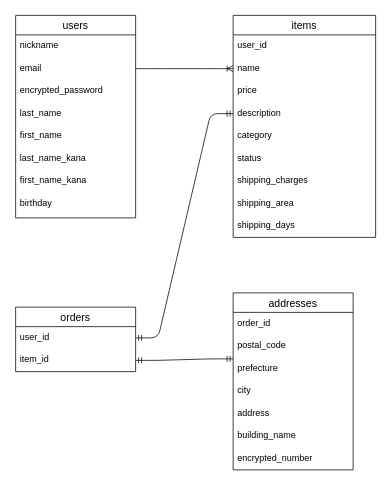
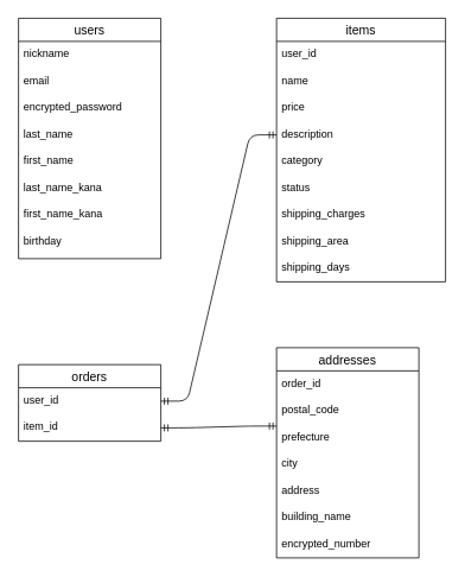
  <mxCell id="0" />
  <mxCell id="1" parent="0" />
  <mxCell id="2" value="items" style="swimlane;fontStyle=0;childLayout=stackLayout;horizontal=1;startSize=26;horizontalStack=0;resizeParent=1;resizeParentMax=0;resizeLast=0;collapsible=1;marginBottom=0;align=center;fontSize=14;direction=east;" parent="1" vertex="1"><mxGeometry x="310" y="20" width="190" height="296" as="geometry" /></mxCell>
  <mxCell id="3" value="user_id" style="text;strokeColor=none;fillColor=none;spacingLeft=4;spacingRight=4;overflow=hidden;rotatable=0;points=[[0,0.5],[1,0.5]];portConstraint=eastwest;fontSize=12;" parent="2" vertex="1"><mxGeometry y="26" width="190" height="30" as="geometry" /></mxCell>
  <mxCell id="4" value="name" style="text;strokeColor=none;fillColor=none;spacingLeft=4;spacingRight=4;overflow=hidden;rotatable=0;points=[[0,0.5],[1,0.5]];portConstraint=eastwest;fontSize=12;" parent="2" vertex="1"><mxGeometry y="56" width="190" height="30" as="geometry" /></mxCell>
  <mxCell id="5" value="price" style="text;strokeColor=none;fillColor=none;spacingLeft=4;spacingRight=4;overflow=hidden;rotatable=0;points=[[0,0.5],[1,0.5]];portConstraint=eastwest;fontSize=12;" parent="2" vertex="1"><mxGeometry y="86" width="190" height="30" as="geometry" /></mxCell>
  <mxCell id="6" value="description&#10;&#10;" style="text;strokeColor=none;fillColor=none;spacingLeft=4;spacingRight=4;overflow=hidden;rotatable=0;points=[[0,0.5],[1,0.5]];portConstraint=eastwest;fontSize=12;" parent="2" vertex="1"><mxGeometry y="116" width="190" height="30" as="geometry" /></mxCell>
  <mxCell id="7" value="category" style="text;strokeColor=none;fillColor=none;spacingLeft=4;spacingRight=4;overflow=hidden;rotatable=0;points=[[0,0.5],[1,0.5]];portConstraint=eastwest;fontSize=12;" parent="2" vertex="1"><mxGeometry y="146" width="190" height="30" as="geometry" /></mxCell>
  <mxCell id="8" value="status" style="text;strokeColor=none;fillColor=none;spacingLeft=4;spacingRight=4;overflow=hidden;rotatable=0;points=[[0,0.5],[1,0.5]];portConstraint=eastwest;fontSize=12;" parent="2" vertex="1"><mxGeometry y="176" width="190" height="30" as="geometry" /></mxCell>
  <mxCell id="9" value="shipping_charges" style="text;strokeColor=none;fillColor=none;spacingLeft=4;spacingRight=4;overflow=hidden;rotatable=0;points=[[0,0.5],[1,0.5]];portConstraint=eastwest;fontSize=12;" parent="2" vertex="1"><mxGeometry y="206" width="190" height="30" as="geometry" /></mxCell>
  <mxCell id="10" value="shipping_area" style="text;strokeColor=none;fillColor=none;spacingLeft=4;spacingRight=4;overflow=hidden;rotatable=0;points=[[0,0.5],[1,0.5]];portConstraint=eastwest;fontSize=12;" parent="2" vertex="1"><mxGeometry y="236" width="190" height="30" as="geometry" /></mxCell>
  <mxCell id="11" value="shipping_days" style="text;strokeColor=none;fillColor=none;spacingLeft=4;spacingRight=4;overflow=hidden;rotatable=0;points=[[0,0.5],[1,0.5]];portConstraint=eastwest;fontSize=12;" parent="2" vertex="1"><mxGeometry y="266" width="190" height="30" as="geometry" /></mxCell>
  <mxCell id="12" style="edgeStyle=orthogonalEdgeStyle;rounded=0;orthogonalLoop=1;jettySize=auto;html=1;exitX=1;exitY=0.5;exitDx=0;exitDy=0;" parent="2" source="4" target="4" edge="1"><mxGeometry relative="1" as="geometry" /></mxCell>
  <mxCell id="13" value="users" style="swimlane;fontStyle=0;childLayout=stackLayout;horizontal=1;startSize=26;horizontalStack=0;resizeParent=1;resizeParentMax=0;resizeLast=0;collapsible=1;marginBottom=0;align=center;fontSize=14;" parent="1" vertex="1"><mxGeometry x="20" y="20" width="160" height="270" as="geometry"><mxRectangle x="170" y="240" width="50" height="26" as="alternateBounds" /></mxGeometry></mxCell>
  <mxCell id="14" value="nickname&#10;" style="text;strokeColor=none;fillColor=none;spacingLeft=4;spacingRight=4;overflow=hidden;rotatable=0;points=[[0,0.5],[1,0.5]];portConstraint=eastwest;fontSize=12;" parent="13" vertex="1"><mxGeometry y="26" width="160" height="30" as="geometry" /></mxCell>
  <mxCell id="15" value="email" style="text;strokeColor=none;fillColor=none;spacingLeft=4;spacingRight=4;overflow=hidden;rotatable=0;points=[[0,0.5],[1,0.5]];portConstraint=eastwest;fontSize=12;" parent="13" vertex="1"><mxGeometry y="56" width="160" height="30" as="geometry" /></mxCell>
  <mxCell id="16" value="encrypted_password" style="text;strokeColor=none;fillColor=none;spacingLeft=4;spacingRight=4;overflow=hidden;rotatable=0;points=[[0,0.5],[1,0.5]];portConstraint=eastwest;fontSize=12;" parent="13" vertex="1"><mxGeometry y="86" width="160" height="30" as="geometry" /></mxCell>
  <mxCell id="17" value="last_name" style="text;strokeColor=none;fillColor=none;spacingLeft=4;spacingRight=4;overflow=hidden;rotatable=0;points=[[0,0.5],[1,0.5]];portConstraint=eastwest;fontSize=12;" parent="13" vertex="1"><mxGeometry y="116" width="160" height="30" as="geometry" /></mxCell>
  <mxCell id="18" value="first_name" style="text;strokeColor=none;fillColor=none;spacingLeft=4;spacingRight=4;overflow=hidden;rotatable=0;points=[[0,0.5],[1,0.5]];portConstraint=eastwest;fontSize=12;" parent="13" vertex="1"><mxGeometry y="146" width="160" height="30" as="geometry" /></mxCell>
  <mxCell id="19" value="last_name_kana" style="text;strokeColor=none;fillColor=none;spacingLeft=4;spacingRight=4;overflow=hidden;rotatable=0;points=[[0,0.5],[1,0.5]];portConstraint=eastwest;fontSize=12;" parent="13" vertex="1"><mxGeometry y="176" width="160" height="30" as="geometry" /></mxCell>
  <mxCell id="20" value="first_name_kana" style="text;strokeColor=none;fillColor=none;spacingLeft=4;spacingRight=4;overflow=hidden;rotatable=0;points=[[0,0.5],[1,0.5]];portConstraint=eastwest;fontSize=12;" parent="13" vertex="1"><mxGeometry y="206" width="160" height="30" as="geometry" /></mxCell>
  <mxCell id="21" value="birthday" style="text;strokeColor=none;fillColor=none;spacingLeft=4;spacingRight=4;overflow=hidden;rotatable=0;points=[[0,0.5],[1,0.5]];portConstraint=eastwest;fontSize=12;" parent="13" vertex="1"><mxGeometry y="236" width="160" height="34" as="geometry" /></mxCell>
  <mxCell id="22" value="orders" style="swimlane;fontStyle=0;childLayout=stackLayout;horizontal=1;startSize=26;horizontalStack=0;resizeParent=1;resizeParentMax=0;resizeLast=0;collapsible=1;marginBottom=0;align=center;fontSize=14;" parent="1" vertex="1"><mxGeometry x="20" y="409" width="160" height="86" as="geometry"><mxRectangle x="170" y="240" width="50" height="26" as="alternateBounds" /></mxGeometry></mxCell>
  <mxCell id="23" value="user_id" style="text;strokeColor=none;fillColor=none;spacingLeft=4;spacingRight=4;overflow=hidden;rotatable=0;points=[[0,0.5],[1,0.5]];portConstraint=eastwest;fontSize=12;" parent="22" vertex="1"><mxGeometry y="26" width="160" height="30" as="geometry" /></mxCell>
  <mxCell id="24" value="item_id" style="text;strokeColor=none;fillColor=none;spacingLeft=4;spacingRight=4;overflow=hidden;rotatable=0;points=[[0,0.5],[1,0.5]];portConstraint=eastwest;fontSize=12;" parent="22" vertex="1"><mxGeometry y="56" width="160" height="30" as="geometry" /></mxCell>
  <mxCell id="25" value="addresses" style="swimlane;fontStyle=0;childLayout=stackLayout;horizontal=1;startSize=26;horizontalStack=0;resizeParent=1;resizeParentMax=0;resizeLast=0;collapsible=1;marginBottom=0;align=center;fontSize=14;" parent="1" vertex="1"><mxGeometry x="310" y="390" width="160" height="236" as="geometry"><mxRectangle x="170" y="240" width="50" height="26" as="alternateBounds" /></mxGeometry></mxCell>
  <mxCell id="26" value="order_id" style="text;strokeColor=none;fillColor=none;spacingLeft=4;spacingRight=4;overflow=hidden;rotatable=0;points=[[0,0.5],[1,0.5]];portConstraint=eastwest;fontSize=12;" parent="25" vertex="1"><mxGeometry y="26" width="160" height="30" as="geometry" /></mxCell>
  <mxCell id="27" value="postal_code" style="text;strokeColor=none;fillColor=none;spacingLeft=4;spacingRight=4;overflow=hidden;rotatable=0;points=[[0,0.5],[1,0.5]];portConstraint=eastwest;fontSize=12;" parent="25" vertex="1"><mxGeometry y="56" width="160" height="30" as="geometry" /></mxCell>
  <mxCell id="28" value="prefecture" style="text;strokeColor=none;fillColor=none;spacingLeft=4;spacingRight=4;overflow=hidden;rotatable=0;points=[[0,0.5],[1,0.5]];portConstraint=eastwest;fontSize=12;" parent="25" vertex="1"><mxGeometry y="86" width="160" height="30" as="geometry" /></mxCell>
  <mxCell id="29" value="city" style="text;strokeColor=none;fillColor=none;spacingLeft=4;spacingRight=4;overflow=hidden;rotatable=0;points=[[0,0.5],[1,0.5]];portConstraint=eastwest;fontSize=12;" parent="25" vertex="1"><mxGeometry y="116" width="160" height="30" as="geometry" /></mxCell>
  <mxCell id="30" value="address" style="text;strokeColor=none;fillColor=none;spacingLeft=4;spacingRight=4;overflow=hidden;rotatable=0;points=[[0,0.5],[1,0.5]];portConstraint=eastwest;fontSize=12;" parent="25" vertex="1"><mxGeometry y="146" width="160" height="30" as="geometry" /></mxCell>
  <mxCell id="31" value="building_name" style="text;strokeColor=none;fillColor=none;spacingLeft=4;spacingRight=4;overflow=hidden;rotatable=0;points=[[0,0.5],[1,0.5]];portConstraint=eastwest;fontSize=12;" parent="25" vertex="1"><mxGeometry y="176" width="160" height="30" as="geometry" /></mxCell>
  <mxCell id="32" value="encrypted_number" style="text;strokeColor=none;fillColor=none;spacingLeft=4;spacingRight=4;overflow=hidden;rotatable=0;points=[[0,0.5],[1,0.5]];portConstraint=eastwest;fontSize=12;" parent="25" vertex="1"><mxGeometry y="206" width="160" height="30" as="geometry" /></mxCell>
- <mxCell id="33" value="" style="edgeStyle=entityRelationEdgeStyle;fontSize=12;html=1;endArrow=ERoneToMany;entryX=0;entryY=0.5;entryDx=0;entryDy=0;exitX=1;exitY=0.5;exitDx=0;exitDy=0;" parent="1" source="15" target="4" edge="1"><mxGeometry width="100" height="100" relative="1" as="geometry"><mxPoint x="180" y="210" as="sourcePoint" /><mxPoint x="280" y="110" as="targetPoint" /></mxGeometry></mxCell>
  <mxCell id="34" value="" style="edgeStyle=entityRelationEdgeStyle;fontSize=12;html=1;endArrow=ERmandOne;startArrow=ERmandOne;exitX=1;exitY=0.5;exitDx=0;exitDy=0;" parent="1" source="24" edge="1"><mxGeometry width="100" height="100" relative="1" as="geometry"><mxPoint x="180" y="461" as="sourcePoint" /><mxPoint x="310" y="478" as="targetPoint" /></mxGeometry></mxCell>
  <mxCell id="35" value="" style="edgeStyle=entityRelationEdgeStyle;fontSize=12;html=1;endArrow=ERmandOne;startArrow=ERmandOne;entryX=0;entryY=0.5;entryDx=0;entryDy=0;exitX=1;exitY=0.5;exitDx=0;exitDy=0;" parent="1" source="23" target="6" edge="1"><mxGeometry width="100" height="100" relative="1" as="geometry"><mxPoint x="170" y="250" as="sourcePoint" /><mxPoint x="270" y="150" as="targetPoint" /></mxGeometry></mxCell>
